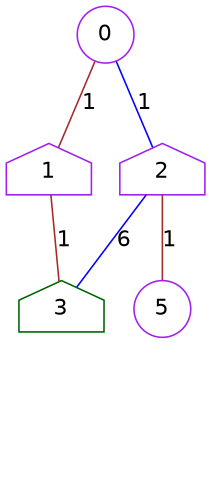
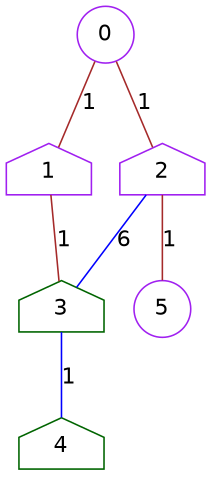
  graph {
    fontname="DejaVu Sans"
    node [color=purple fontname="DejaVu Sans" shape=house]
    edge [color=brown fontname="DejaVu Sans" weight=1]
    0 [shape=circle]
    1
    2
    3 [color=darkgreen]
    5 [shape=circle]
+   4 [color=darkgreen]
    0 -- 1 [label=1]
-   0 -- 2 [color=blue label=1]
+   0 -- 2 [label=1]
    1 -- 3 [label=1]
    2 -- 3 [color=blue label=6]
    2 -- 5 [label=1]
+   3 -- 4 [color=blue label=1]
  }
